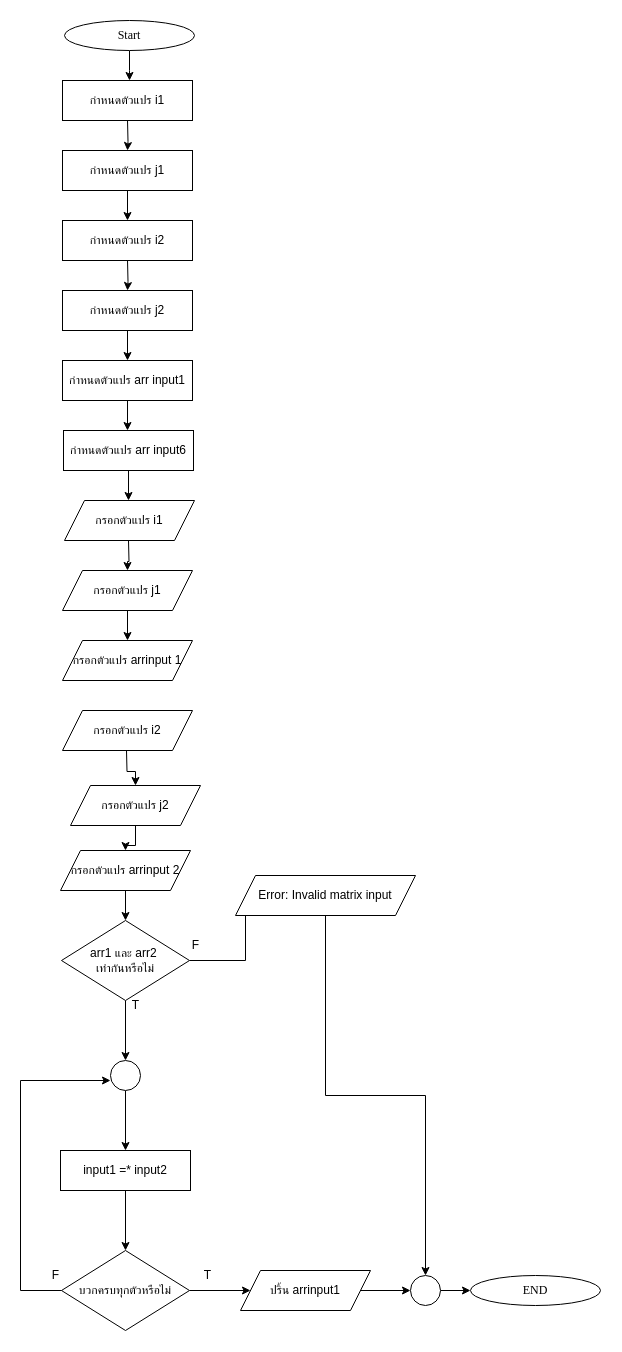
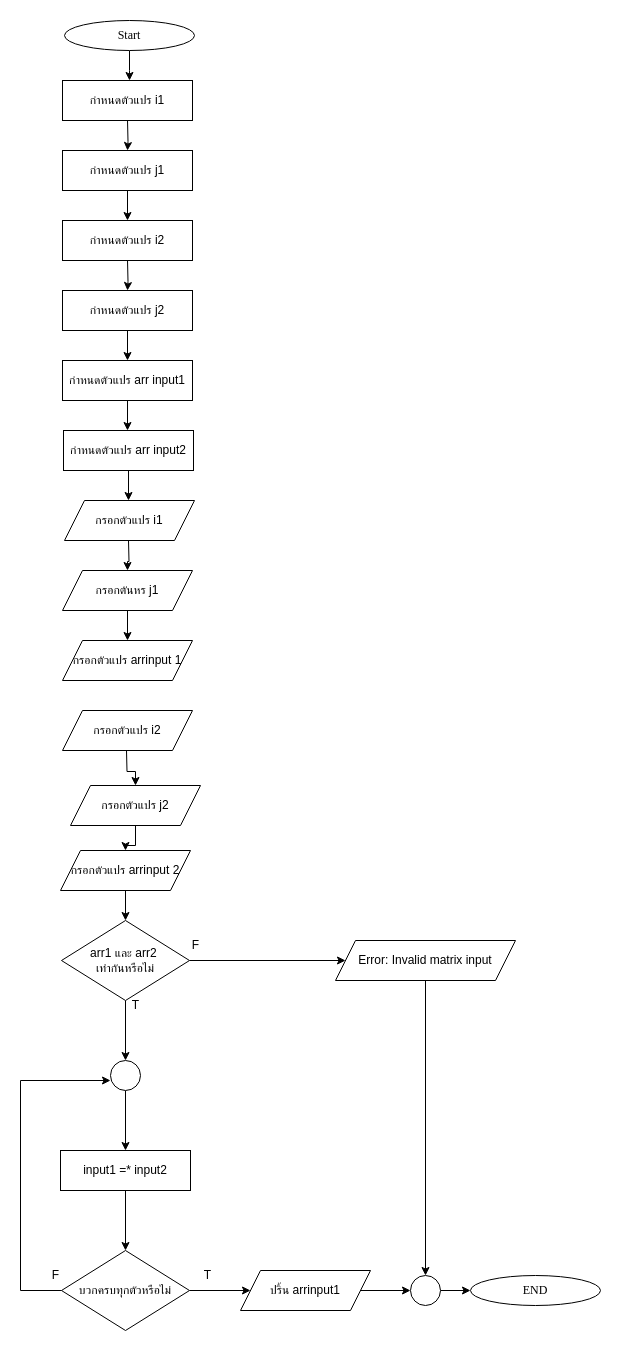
  <mxCell id="0" />
  <mxCell id="1" parent="0" />
  <mxCell id="2" value="" style="edgeStyle=orthogonalEdgeStyle;rounded=0;orthogonalLoop=1;jettySize=auto;html=1;" edge="1" parent="1" source="3"><mxGeometry relative="1" as="geometry"><mxPoint x="129.034" y="80" as="targetPoint" /></mxGeometry></mxCell>
  <mxCell id="3" value="&lt;font data-font-src=&quot;https://fonts.googleapis.com/css?family=Sarabun&quot; face=&quot;Sarabun&quot;&gt;Start&lt;/font&gt;" style="ellipse;whiteSpace=wrap;html=1;" vertex="1" parent="1"><mxGeometry x="64" y="20" width="130" height="30" as="geometry" /></mxCell>
  <mxCell id="4" value="" style="edgeStyle=orthogonalEdgeStyle;rounded=0;orthogonalLoop=1;jettySize=auto;html=1;" edge="1" parent="1"><mxGeometry relative="1" as="geometry"><mxPoint x="127.034" y="400" as="sourcePoint" /><mxPoint x="127" y="430" as="targetPoint" /></mxGeometry></mxCell>
  <mxCell id="5" value="กำหนดตัวแปร arr input1" style="rounded=0;whiteSpace=wrap;html=1;" vertex="1" parent="1"><mxGeometry x="62" y="360" width="130" height="40" as="geometry" /></mxCell>
  <mxCell id="6" value="" style="edgeStyle=orthogonalEdgeStyle;rounded=0;orthogonalLoop=1;jettySize=auto;html=1;" edge="1" parent="1"><mxGeometry relative="1" as="geometry"><mxPoint x="128.034" y="470" as="sourcePoint" /><mxPoint x="128" y="500" as="targetPoint" /></mxGeometry></mxCell>
  <mxCell id="7" value="" style="edgeStyle=orthogonalEdgeStyle;rounded=0;orthogonalLoop=1;jettySize=auto;html=1;" edge="1" parent="1" target="18"><mxGeometry relative="1" as="geometry"><mxPoint x="128" y="540" as="sourcePoint" /></mxGeometry></mxCell>
- <mxCell id="8" value="กำหนดตัวแปร arr input6" style="rounded=0;whiteSpace=wrap;html=1;" vertex="1" parent="1"><mxGeometry x="63" y="430" width="130" height="40" as="geometry" /></mxCell>
+ <mxCell id="8" value="กำหนดตัวแปร arr input2" style="rounded=0;whiteSpace=wrap;html=1;" vertex="1" parent="1"><mxGeometry x="63" y="430" width="130" height="40" as="geometry" /></mxCell>
  <mxCell id="9" value="" style="edgeStyle=orthogonalEdgeStyle;rounded=0;orthogonalLoop=1;jettySize=auto;html=1;" edge="1" parent="1" target="11"><mxGeometry relative="1" as="geometry"><mxPoint x="127.034" y="120" as="sourcePoint" /></mxGeometry></mxCell>
  <mxCell id="10" value="" style="edgeStyle=orthogonalEdgeStyle;rounded=0;orthogonalLoop=1;jettySize=auto;html=1;" edge="1" parent="1" source="11" target="16"><mxGeometry relative="1" as="geometry" /></mxCell>
  <mxCell id="11" value="กำหนดตัวแปร j1" style="rounded=0;whiteSpace=wrap;html=1;" vertex="1" parent="1"><mxGeometry x="62" y="150" width="130" height="40" as="geometry" /></mxCell>
  <mxCell id="12" value="กำหนดตัวแปร i1" style="rounded=0;whiteSpace=wrap;html=1;" vertex="1" parent="1"><mxGeometry x="62" y="80" width="130" height="40" as="geometry" /></mxCell>
  <mxCell id="13" value="" style="edgeStyle=orthogonalEdgeStyle;rounded=0;orthogonalLoop=1;jettySize=auto;html=1;" edge="1" parent="1" target="15"><mxGeometry relative="1" as="geometry"><mxPoint x="127.034" y="260" as="sourcePoint" /></mxGeometry></mxCell>
  <mxCell id="14" value="" style="edgeStyle=orthogonalEdgeStyle;rounded=0;orthogonalLoop=1;jettySize=auto;html=1;" edge="1" parent="1" source="15" target="5"><mxGeometry relative="1" as="geometry" /></mxCell>
  <mxCell id="15" value="กำหนดตัวแปร j2" style="rounded=0;whiteSpace=wrap;html=1;" vertex="1" parent="1"><mxGeometry x="62" y="290" width="130" height="40" as="geometry" /></mxCell>
  <mxCell id="16" value="กำหนดตัวแปร i2" style="rounded=0;whiteSpace=wrap;html=1;" vertex="1" parent="1"><mxGeometry x="62" y="220" width="130" height="40" as="geometry" /></mxCell>
  <mxCell id="17" value="" style="edgeStyle=orthogonalEdgeStyle;rounded=0;orthogonalLoop=1;jettySize=auto;html=1;" edge="1" parent="1" source="18" target="20"><mxGeometry relative="1" as="geometry" /></mxCell>
- <mxCell id="18" value="กรอกตัวแปร j1" style="rounded=0;whiteSpace=wrap;html=1;shape=parallelogram;perimeter=parallelogramPerimeter;fixedSize=1;" vertex="1" parent="1"><mxGeometry x="62" y="570" width="130" height="40" as="geometry" /></mxCell>
+ <mxCell id="18" value="กรอกตันหร j1" style="rounded=0;whiteSpace=wrap;html=1;shape=parallelogram;perimeter=parallelogramPerimeter;fixedSize=1;" vertex="1" parent="1"><mxGeometry x="62" y="570" width="130" height="40" as="geometry" /></mxCell>
  <mxCell id="19" value="กรอกตัวแปร i1" style="rounded=0;whiteSpace=wrap;html=1;shape=parallelogram;perimeter=parallelogramPerimeter;fixedSize=1;" vertex="1" parent="1"><mxGeometry x="64" y="500" width="130" height="40" as="geometry" /></mxCell>
  <mxCell id="20" value="กรอกตัวแปร arrinput 1" style="rounded=0;whiteSpace=wrap;html=1;shape=parallelogram;perimeter=parallelogramPerimeter;fixedSize=1;" vertex="1" parent="1"><mxGeometry x="62" y="640" width="130" height="40" as="geometry" /></mxCell>
  <mxCell id="21" value="" style="edgeStyle=orthogonalEdgeStyle;rounded=0;orthogonalLoop=1;jettySize=auto;html=1;" edge="1" parent="1" target="23"><mxGeometry relative="1" as="geometry"><mxPoint x="126" y="750" as="sourcePoint" /></mxGeometry></mxCell>
  <mxCell id="22" value="" style="edgeStyle=orthogonalEdgeStyle;rounded=0;orthogonalLoop=1;jettySize=auto;html=1;" edge="1" parent="1" source="23" target="26"><mxGeometry relative="1" as="geometry" /></mxCell>
  <mxCell id="23" value="กรอกตัวแปร j2" style="rounded=0;whiteSpace=wrap;html=1;shape=parallelogram;perimeter=parallelogramPerimeter;fixedSize=1;" vertex="1" parent="1"><mxGeometry x="70" y="785" width="130" height="40" as="geometry" /></mxCell>
  <mxCell id="24" value="กรอกตัวแปร i2" style="rounded=0;whiteSpace=wrap;html=1;shape=parallelogram;perimeter=parallelogramPerimeter;fixedSize=1;" vertex="1" parent="1"><mxGeometry x="62" y="710" width="130" height="40" as="geometry" /></mxCell>
  <mxCell id="25" value="" style="edgeStyle=orthogonalEdgeStyle;rounded=0;orthogonalLoop=1;jettySize=auto;html=1;" edge="1" parent="1" source="26" target="29"><mxGeometry relative="1" as="geometry" /></mxCell>
  <mxCell id="26" value="กรอกตัวแปร arrinput 2" style="rounded=0;whiteSpace=wrap;html=1;shape=parallelogram;perimeter=parallelogramPerimeter;fixedSize=1;" vertex="1" parent="1"><mxGeometry x="60" y="850" width="130" height="40" as="geometry" /></mxCell>
  <mxCell id="27" value="" style="edgeStyle=orthogonalEdgeStyle;rounded=0;orthogonalLoop=1;jettySize=auto;html=1;" edge="1" parent="1" source="29" target="35"><mxGeometry relative="1" as="geometry" /></mxCell>
  <mxCell id="28" style="edgeStyle=orthogonalEdgeStyle;rounded=0;orthogonalLoop=1;jettySize=auto;html=1;entryX=0;entryY=0.5;entryDx=0;entryDy=0;" edge="1" parent="1" source="29" target="41"><mxGeometry relative="1" as="geometry" /></mxCell>
  <mxCell id="29" value="arr1 และ arr2&amp;nbsp;&lt;div&gt;เท่ากันหรือไม่&lt;/div&gt;" style="rhombus;whiteSpace=wrap;html=1;" vertex="1" parent="1"><mxGeometry x="61" y="920" width="128" height="80" as="geometry" /></mxCell>
  <mxCell id="30" value="" style="edgeStyle=orthogonalEdgeStyle;rounded=0;orthogonalLoop=1;jettySize=auto;html=1;" edge="1" parent="1" source="31" target="33"><mxGeometry relative="1" as="geometry" /></mxCell>
  <mxCell id="31" value="input1 =* input2" style="rounded=0;whiteSpace=wrap;html=1;" vertex="1" parent="1"><mxGeometry x="60" y="1150" width="130" height="40" as="geometry" /></mxCell>
  <mxCell id="32" value="" style="edgeStyle=orthogonalEdgeStyle;rounded=0;orthogonalLoop=1;jettySize=auto;html=1;" edge="1" parent="1" source="33" target="38"><mxGeometry relative="1" as="geometry" /></mxCell>
  <mxCell id="33" value="บวกครบทุกตัวหรือไม่" style="rhombus;whiteSpace=wrap;html=1;" vertex="1" parent="1"><mxGeometry x="61" y="1250" width="128" height="80" as="geometry" /></mxCell>
  <mxCell id="34" value="" style="edgeStyle=orthogonalEdgeStyle;rounded=0;orthogonalLoop=1;jettySize=auto;html=1;" edge="1" parent="1" source="35" target="31"><mxGeometry relative="1" as="geometry" /></mxCell>
  <mxCell id="35" value="" style="ellipse;whiteSpace=wrap;html=1;aspect=fixed;" vertex="1" parent="1"><mxGeometry x="110" y="1060" width="30" height="30" as="geometry" /></mxCell>
  <mxCell id="36" style="edgeStyle=orthogonalEdgeStyle;rounded=0;orthogonalLoop=1;jettySize=auto;html=1;entryX=0;entryY=0.667;entryDx=0;entryDy=0;entryPerimeter=0;" edge="1" parent="1" source="33" target="35"><mxGeometry relative="1" as="geometry"><Array as="points"><mxPoint x="20" y="1290" /><mxPoint x="20" y="1080" /></Array></mxGeometry></mxCell>
  <mxCell id="37" value="" style="edgeStyle=orthogonalEdgeStyle;rounded=0;orthogonalLoop=1;jettySize=auto;html=1;" edge="1" parent="1" source="38" target="43"><mxGeometry relative="1" as="geometry" /></mxCell>
  <mxCell id="38" value="ปริ้น arrinput1" style="rounded=0;whiteSpace=wrap;html=1;shape=parallelogram;perimeter=parallelogramPerimeter;fixedSize=1;" vertex="1" parent="1"><mxGeometry x="240" y="1270" width="130" height="40" as="geometry" /></mxCell>
  <mxCell id="39" value="&lt;font face=&quot;Sarabun&quot;&gt;END&lt;/font&gt;" style="ellipse;whiteSpace=wrap;html=1;" vertex="1" parent="1"><mxGeometry x="470" y="1275" width="130" height="30" as="geometry" /></mxCell>
  <mxCell id="40" style="edgeStyle=orthogonalEdgeStyle;rounded=0;orthogonalLoop=1;jettySize=auto;html=1;entryX=0.5;entryY=0;entryDx=0;entryDy=0;" edge="1" parent="1" source="41" target="43"><mxGeometry relative="1" as="geometry" /></mxCell>
- <mxCell id="41" value="Error: Invalid matrix input" style="rounded=0;whiteSpace=wrap;html=1;shape=parallelogram;perimeter=parallelogramPerimeter;fixedSize=1;" vertex="1" parent="1"><mxGeometry x="235" y="875" width="180" height="40" as="geometry" /></mxCell>
+ <mxCell id="41" value="Error: Invalid matrix input" style="rounded=0;whiteSpace=wrap;html=1;shape=parallelogram;perimeter=parallelogramPerimeter;fixedSize=1;" vertex="1" parent="1"><mxGeometry x="335" y="940" width="180" height="40" as="geometry" /></mxCell>
  <mxCell id="42" value="" style="edgeStyle=orthogonalEdgeStyle;rounded=0;orthogonalLoop=1;jettySize=auto;html=1;" edge="1" parent="1" source="43" target="39"><mxGeometry relative="1" as="geometry" /></mxCell>
  <mxCell id="43" value="" style="ellipse;whiteSpace=wrap;html=1;aspect=fixed;" vertex="1" parent="1"><mxGeometry x="410" y="1275" width="30" height="30" as="geometry" /></mxCell>
  <mxCell id="44" value="T" style="text;html=1;align=center;verticalAlign=middle;resizable=0;points=[];autosize=1;strokeColor=none;fillColor=none;" vertex="1" parent="1"><mxGeometry x="120" y="990" width="30" height="30" as="geometry" /></mxCell>
  <mxCell id="45" value="F" style="text;html=1;align=center;verticalAlign=middle;resizable=0;points=[];autosize=1;strokeColor=none;fillColor=none;" vertex="1" parent="1"><mxGeometry x="180" y="930" width="30" height="30" as="geometry" /></mxCell>
  <mxCell id="46" value="T" style="text;html=1;align=center;verticalAlign=middle;resizable=0;points=[];autosize=1;strokeColor=none;fillColor=none;" vertex="1" parent="1"><mxGeometry x="192" y="1260" width="30" height="30" as="geometry" /></mxCell>
  <mxCell id="47" value="F" style="text;html=1;align=center;verticalAlign=middle;resizable=0;points=[];autosize=1;strokeColor=none;fillColor=none;" vertex="1" parent="1"><mxGeometry x="40" y="1260" width="30" height="30" as="geometry" /></mxCell>
